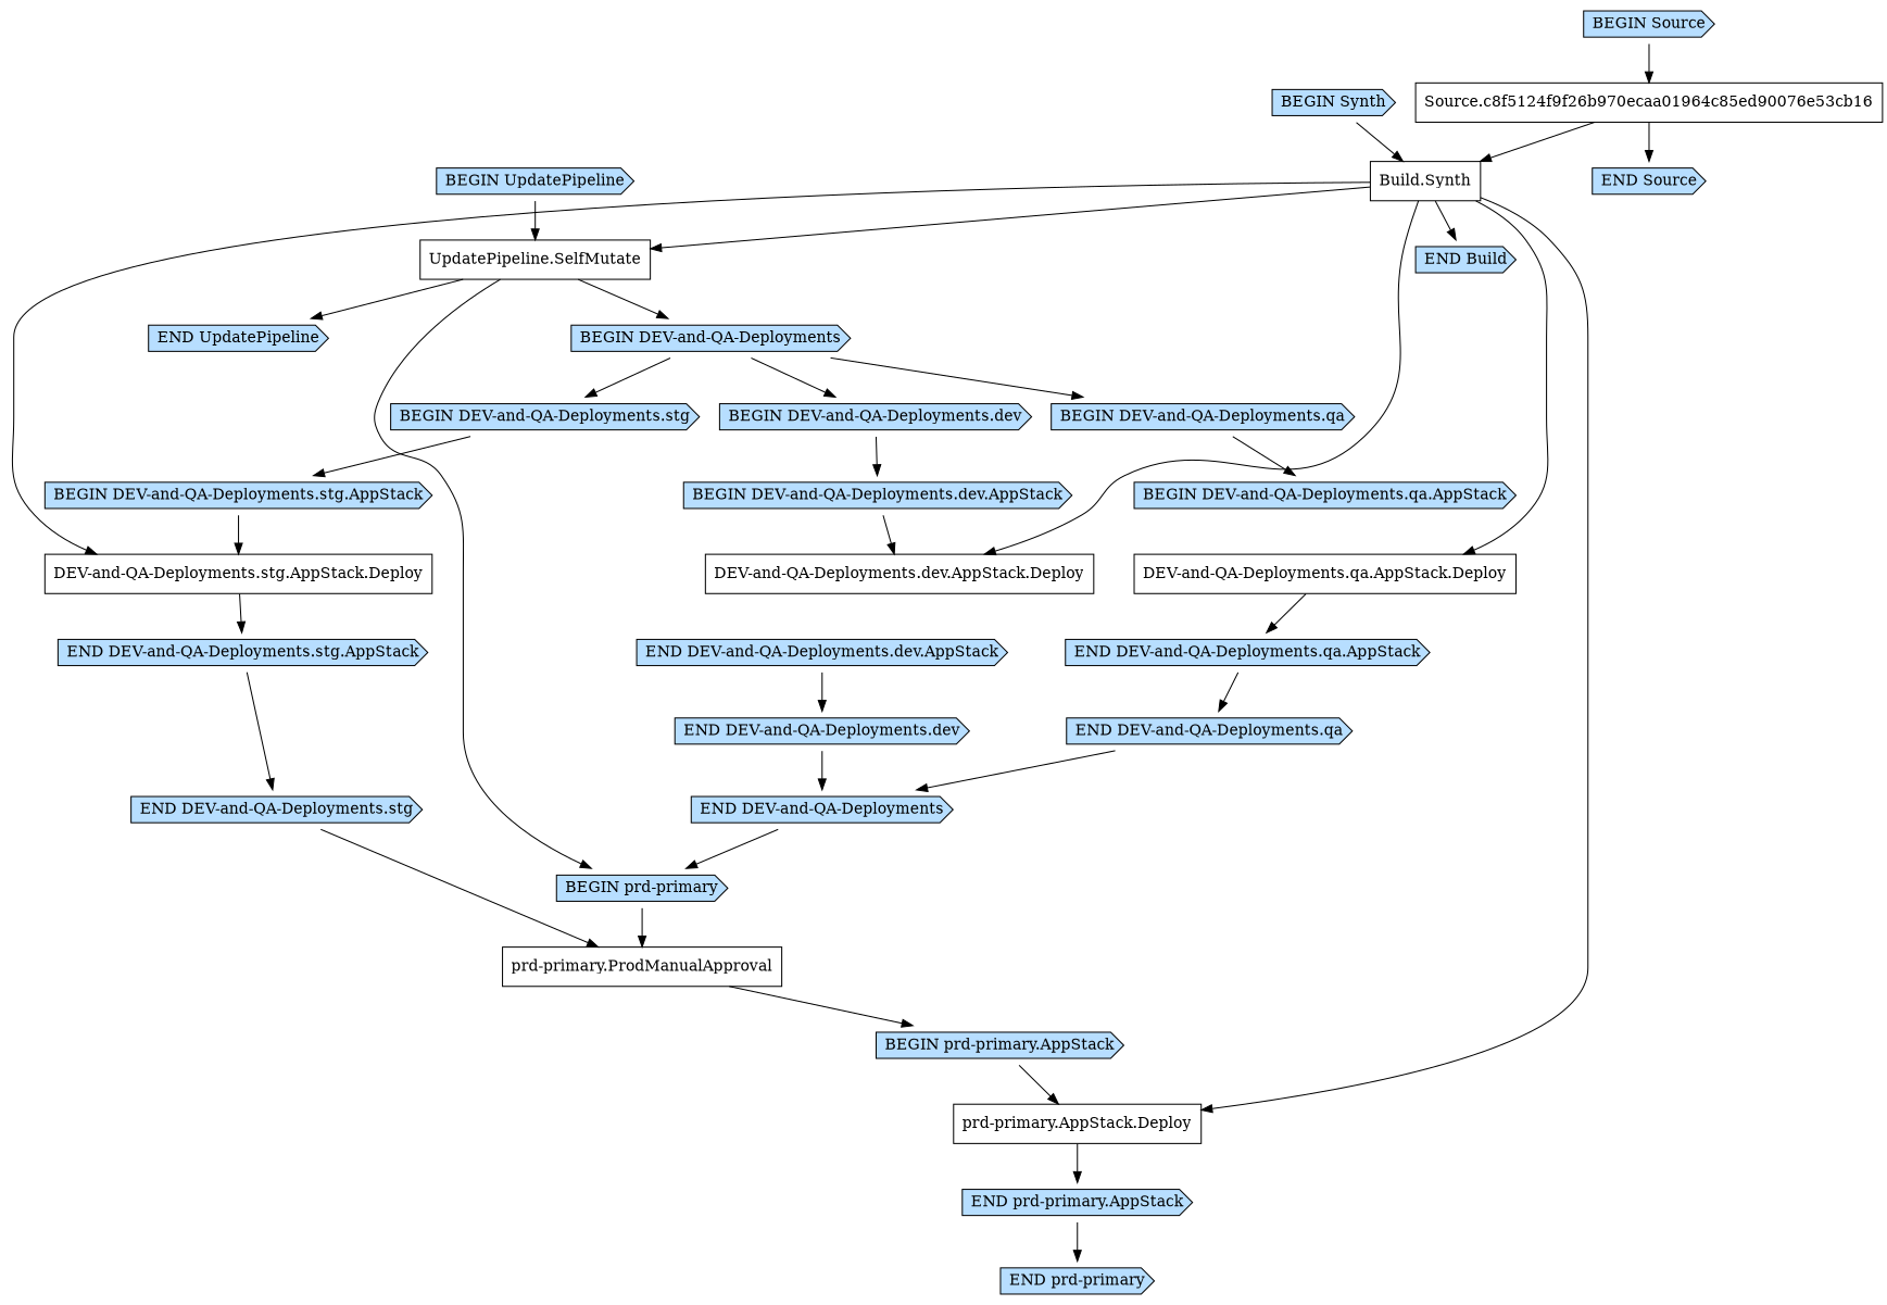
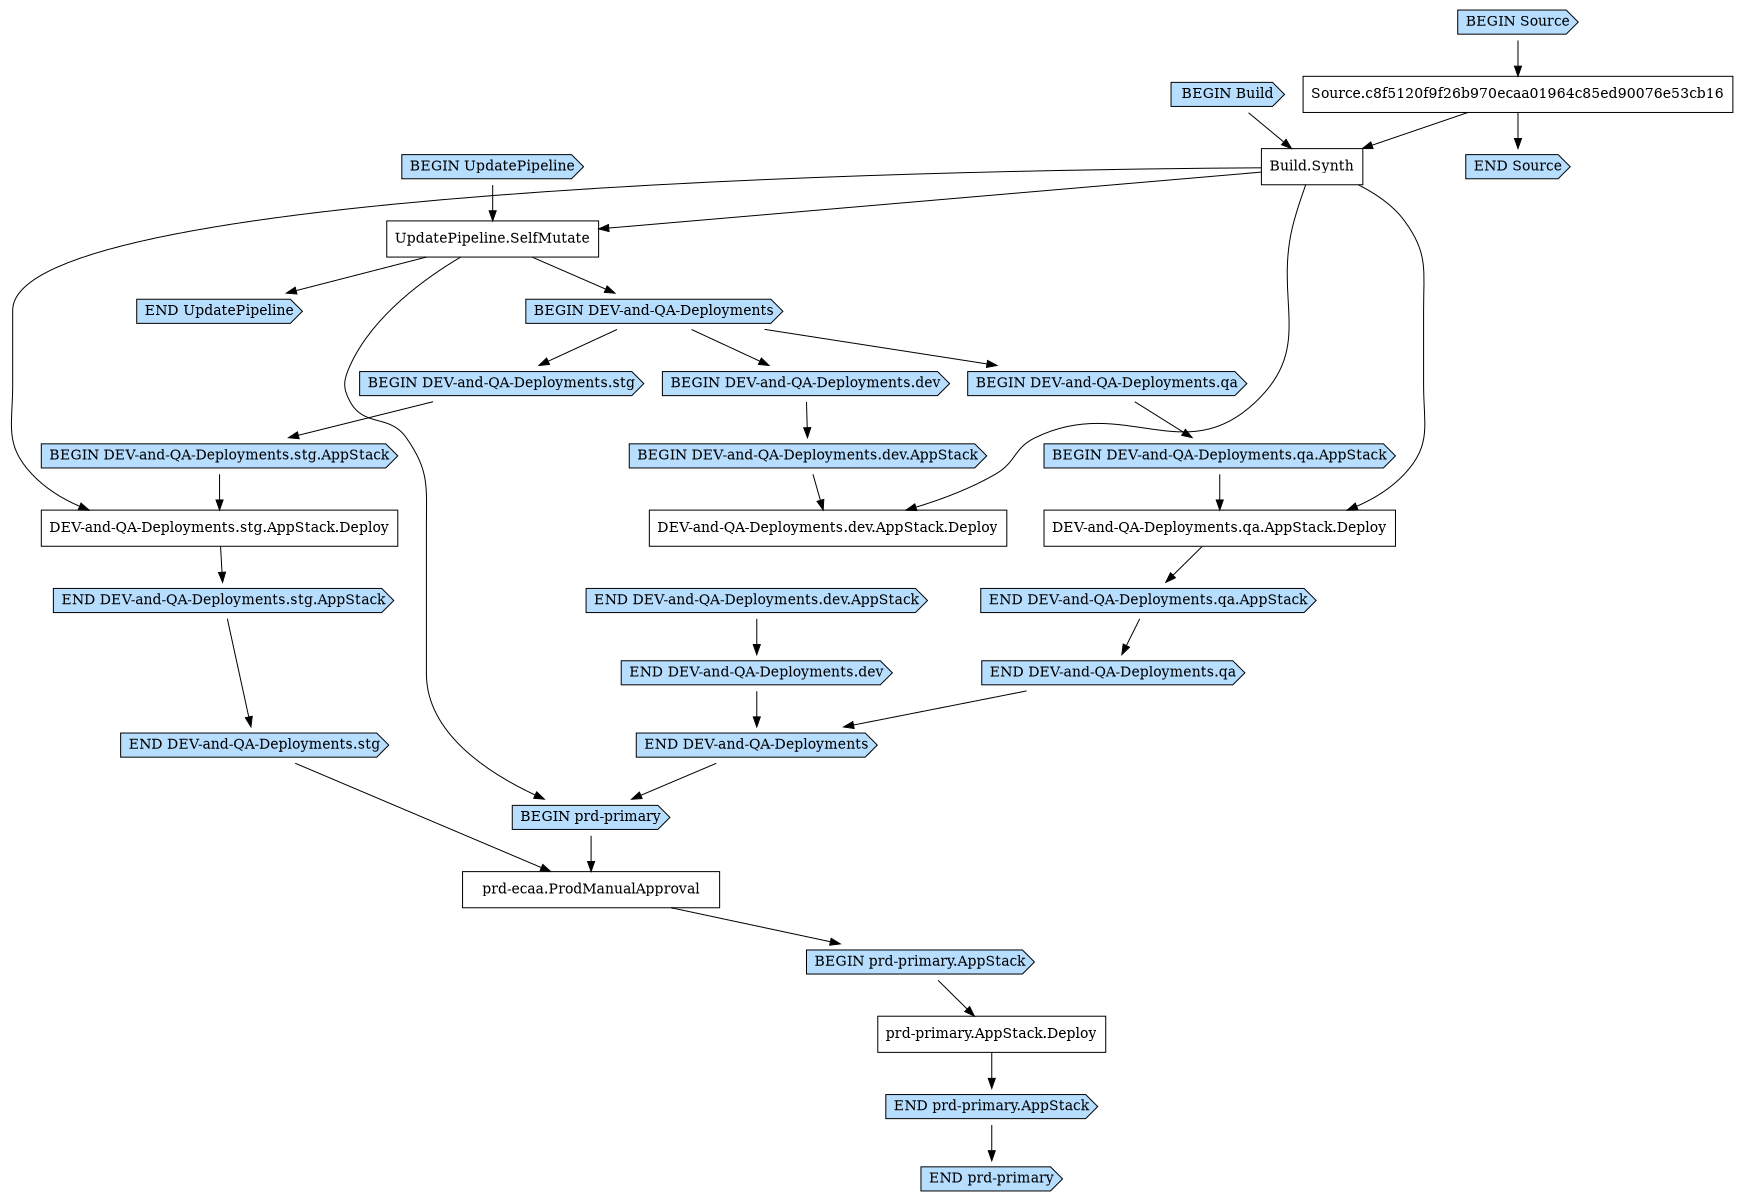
  digraph {
    node [shape=cds fillcolor="#b7deff" style=filled]
    "Build.Synth" [shape=box fillcolor="" style=""]
-   "BEGIN Build" [label="BEGIN Synth"]
-   "END Build"
+   "BEGIN Build"
    "UpdatePipeline.SelfMutate" [shape=box fillcolor="" style=""]
    "DEV-and-QA-Deployments.dev.AppStack.Deploy" [shape=box fillcolor="" style=""]
    "DEV-and-QA-Deployments.qa.AppStack.Deploy" [shape=box fillcolor="" style=""]
    "DEV-and-QA-Deployments.stg.AppStack.Deploy" [shape=box fillcolor="" style=""]
    "prd-primary.AppStack.Deploy" [shape=box fillcolor="" style=""]
    "END UpdatePipeline"
    "BEGIN DEV-and-QA-Deployments"
    "BEGIN prd-primary"
    "END DEV-and-QA-Deployments.qa.AppStack"
    "END DEV-and-QA-Deployments.stg.AppStack"
    "END prd-primary.AppStack"
-   "Source.c8f5120f9f26b970ecaa01964c85ed90076e53cb16" [shape=box label="Source.c8f5124f9f26b970ecaa01964c85ed90076e53cb16" fillcolor="" style=""]
+   "Source.c8f5120f9f26b970ecaa01964c85ed90076e53cb16" [shape=box fillcolor="" style=""]
    "END Source"
    "BEGIN UpdatePipeline"
    "BEGIN DEV-and-QA-Deployments.dev"
    "BEGIN DEV-and-QA-Deployments.qa"
    "BEGIN DEV-and-QA-Deployments.stg"
-   "prd-primary.ProdManualApproval" [shape=box fillcolor="" style=""]
+   "prd-primary.ProdManualApproval" [shape=box label="prd-ecaa.ProdManualApproval" fillcolor="" style=""]
    "BEGIN DEV-and-QA-Deployments.dev.AppStack"
    "BEGIN DEV-and-QA-Deployments.qa.AppStack"
    "BEGIN DEV-and-QA-Deployments.stg.AppStack"
    "END DEV-and-QA-Deployments"
    "END DEV-and-QA-Deployments.dev"
    "END DEV-and-QA-Deployments.dev.AppStack"
    "END DEV-and-QA-Deployments.qa"
    "END DEV-and-QA-Deployments.stg"
    "BEGIN prd-primary.AppStack"
    "END prd-primary"
    "BEGIN Source"
-   "Build.Synth" -> "END Build"
    "Build.Synth" -> "UpdatePipeline.SelfMutate"
    "Build.Synth" -> "DEV-and-QA-Deployments.dev.AppStack.Deploy"
    "Build.Synth" -> "DEV-and-QA-Deployments.qa.AppStack.Deploy"
    "Build.Synth" -> "DEV-and-QA-Deployments.stg.AppStack.Deploy"
-   "Build.Synth" -> "prd-primary.AppStack.Deploy"
    "BEGIN Build" -> "Build.Synth"
    "UpdatePipeline.SelfMutate" -> "END UpdatePipeline"
    "UpdatePipeline.SelfMutate" -> "BEGIN DEV-and-QA-Deployments"
    "UpdatePipeline.SelfMutate" -> "BEGIN prd-primary"
    "DEV-and-QA-Deployments.qa.AppStack.Deploy" -> "END DEV-and-QA-Deployments.qa.AppStack"
    "DEV-and-QA-Deployments.stg.AppStack.Deploy" -> "END DEV-and-QA-Deployments.stg.AppStack"
    "prd-primary.AppStack.Deploy" -> "END prd-primary.AppStack"
    "BEGIN DEV-and-QA-Deployments" -> "BEGIN DEV-and-QA-Deployments.dev"
    "BEGIN DEV-and-QA-Deployments" -> "BEGIN DEV-and-QA-Deployments.qa"
    "BEGIN DEV-and-QA-Deployments" -> "BEGIN DEV-and-QA-Deployments.stg"
    "BEGIN prd-primary" -> "prd-primary.ProdManualApproval"
    "END DEV-and-QA-Deployments.qa.AppStack" -> "END DEV-and-QA-Deployments.qa"
    "END DEV-and-QA-Deployments.stg.AppStack" -> "END DEV-and-QA-Deployments.stg"
    "END prd-primary.AppStack" -> "END prd-primary"
    "Source.c8f5120f9f26b970ecaa01964c85ed90076e53cb16" -> "Build.Synth"
    "Source.c8f5120f9f26b970ecaa01964c85ed90076e53cb16" -> "END Source"
    "BEGIN UpdatePipeline" -> "UpdatePipeline.SelfMutate"
    "BEGIN DEV-and-QA-Deployments.dev" -> "BEGIN DEV-and-QA-Deployments.dev.AppStack"
    "BEGIN DEV-and-QA-Deployments.qa" -> "BEGIN DEV-and-QA-Deployments.qa.AppStack"
    "BEGIN DEV-and-QA-Deployments.stg" -> "BEGIN DEV-and-QA-Deployments.stg.AppStack"
    "prd-primary.ProdManualApproval" -> "BEGIN prd-primary.AppStack"
    "BEGIN DEV-and-QA-Deployments.dev.AppStack" -> "DEV-and-QA-Deployments.dev.AppStack.Deploy"
+   "BEGIN DEV-and-QA-Deployments.qa.AppStack" -> "DEV-and-QA-Deployments.qa.AppStack.Deploy"
    "BEGIN DEV-and-QA-Deployments.stg.AppStack" -> "DEV-and-QA-Deployments.stg.AppStack.Deploy"
    "END DEV-and-QA-Deployments" -> "BEGIN prd-primary"
    "END DEV-and-QA-Deployments.dev" -> "END DEV-and-QA-Deployments"
    "END DEV-and-QA-Deployments.dev.AppStack" -> "END DEV-and-QA-Deployments.dev"
    "END DEV-and-QA-Deployments.qa" -> "END DEV-and-QA-Deployments"
    "END DEV-and-QA-Deployments.stg" -> "prd-primary.ProdManualApproval"
    "BEGIN prd-primary.AppStack" -> "prd-primary.AppStack.Deploy"
    "BEGIN Source" -> "Source.c8f5120f9f26b970ecaa01964c85ed90076e53cb16"
  }
